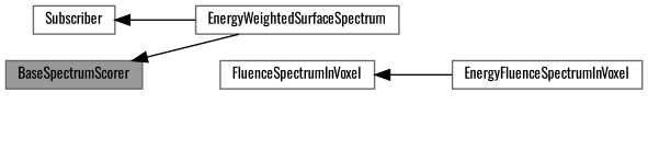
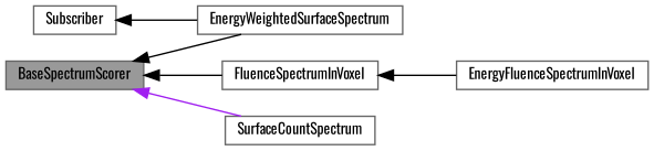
  digraph {
    fontname=Oswald
    rankdir=LR
    node [color=gray40 fillcolor=white fontname=Oswald fontsize=10 shape=box style=filled]
    edge [color=black dir=back fontname=Oswald fontsize=10 labelfontname=Helvetica labelfontsize=10 style=solid]
    n1 [fillcolor=grey60 fontcolor=black height=0.2 label=BaseSpectrumScorer width=0.4]
    n2 [height=0.2 label=EnergyWeightedSurfaceSpectrum width=0.4]
    n3 [height=0.2 label=FluenceSpectrumInVoxel width=0.4]
+   n4 [height=0.2 label=SurfaceCountSpectrum width=0.4]
    n5 [height=0.2 label=EnergyFluenceSpectrumInVoxel width=0.4]
    n6 [height=0.2 label=Subscriber width=0.4]
    n1 -> n2
+   n1 -> n3
+   n1 -> n4 [color=purple]
    n3 -> n5
    n6 -> n2
  }
